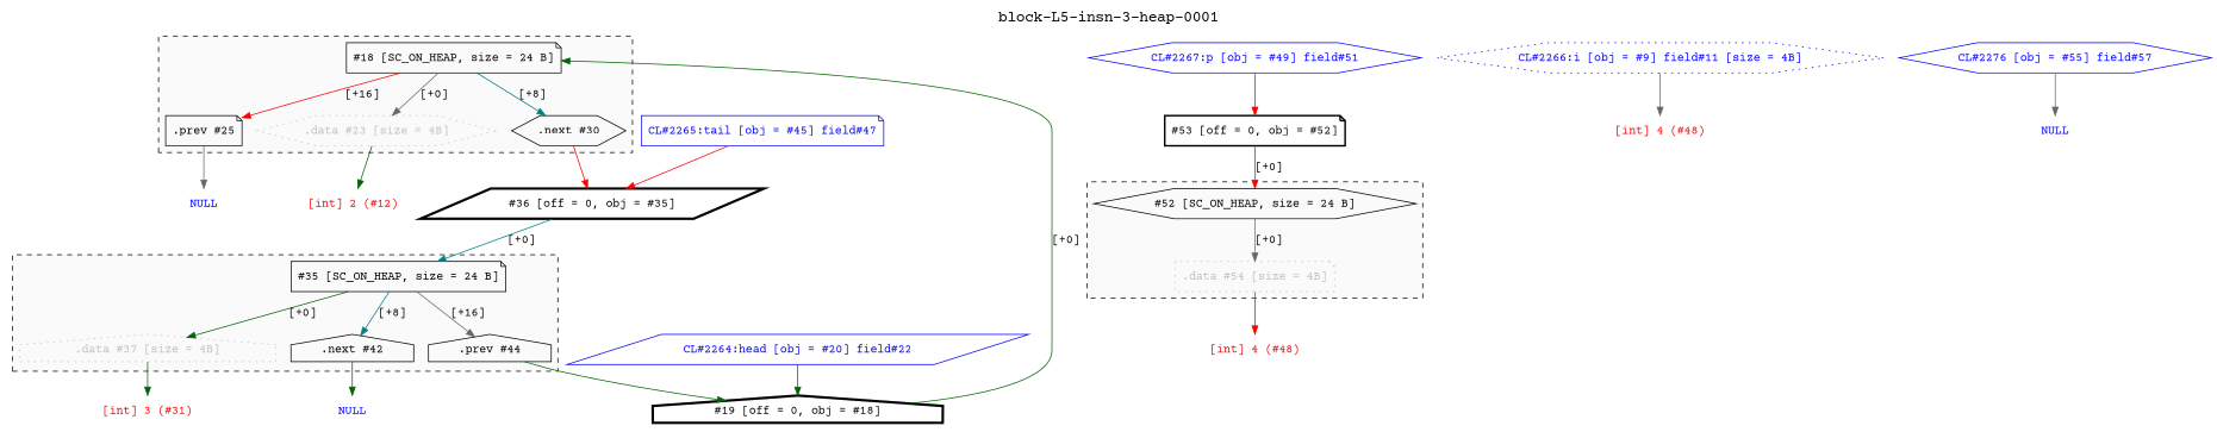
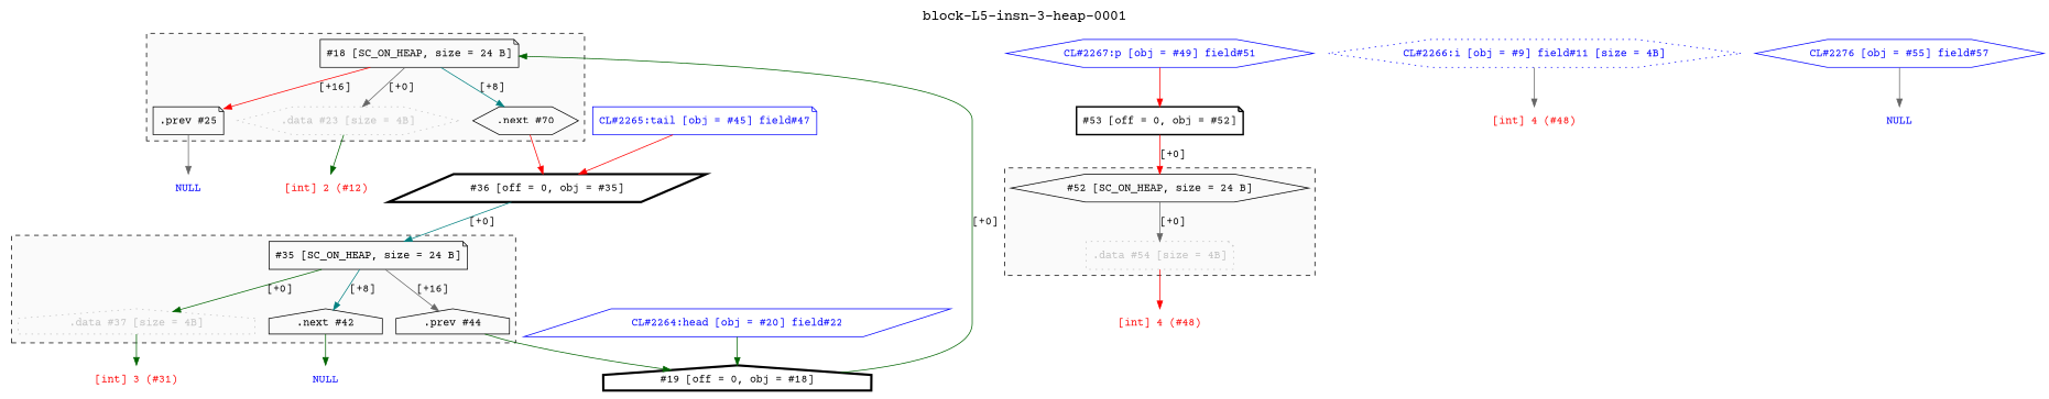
  digraph {
    clusterrank=local
    fontname="Courier Prime"
    label=<<FONT POINT-SIZE="18">block-L5-insn-3-heap-0001</FONT>>
    labelloc=t
    node [fontcolor=black fontname="Courier Prime" shape=plaintext]
    edge [color=darkgreen fontcolor=blue fontname="Courier Prime"]
    n1 [color=black label="#18 [SC_ON_HEAP, size = 24 B]" shape=note]
    n2 [color=gray fontcolor=gray label=".data #23 [size = 4B]" shape=hexagon style=dotted]
-   n3 [color=black label=".next #30" shape=hexagon]
+   n3 [color=black label=".next #70" shape=hexagon]
    n4 [color=black label=".prev #25" shape=note]
    n5 [color=black label="#35 [SC_ON_HEAP, size = 24 B]" shape=note]
    n6 [color=gray fontcolor=gray label=".data #37 [size = 4B]" shape=house style=dotted]
    n7 [color=black label=".next #42" shape=house]
    n8 [color=black label=".prev #44" shape=house]
    n9 [color=black label="#52 [SC_ON_HEAP, size = 24 B]" shape=hexagon]
    n10 [color=gray fontcolor=gray label=".data #54 [size = 4B]" shape=note style=dotted]
    n11 [fontcolor=red label="[int] 2 (#12)"]
    n12 [label="#36 [off = 0, obj = #35]" penwidth=3 shape=parallelogram]
    n13 [fontcolor=blue label=NULL]
    n14 [fontcolor=red label="[int] 3 (#31)"]
    n15 [fontcolor=blue label=NULL]
    n16 [label="#19 [off = 0, obj = #18]" penwidth=3 shape=house]
    n17 [fontcolor=red label="[int] 4 (#48)"]
    n18 [color=blue fontcolor=blue label="CL#2266:i [obj = #9] field#11 [size = 4B]" shape=hexagon style=dotted]
    n19 [fontcolor=red label="[int] 4 (#48)"]
    n20 [color=blue fontcolor=blue label="CL#2264:head [obj = #20] field#22" shape=parallelogram]
    n21 [color=blue fontcolor=blue label="CL#2265:tail [obj = #45] field#47" shape=note]
    n22 [color=blue fontcolor=blue label="CL#2267:p [obj = #49] field#51" shape=hexagon]
    n23 [label="#53 [off = 0, obj = #52]" penwidth=2 shape=note]
    n24 [color=blue fontcolor=blue label="CL#2276 [obj = #55] field#57" shape=hexagon]
    n25 [fontcolor=blue label=NULL]
    subgraph cluster_1 {
      bgcolor=gray98
      color=black
      fontcolor=black
      label=""
      penwidth=1.0
      rank=same
      style=dashed
      n1
      n2
      n3
      n4
    }
    subgraph cluster_2 {
      bgcolor=gray98
      color=black
      fontcolor=black
      label=""
      penwidth=1.0
      rank=same
      style=dashed
      n5
      n6
      n7
      n8
    }
    subgraph cluster_3 {
      bgcolor=gray98
      color=black
      fontcolor=black
      label=""
      penwidth=1.0
      rank=same
      style=dashed
      n9
      n10
    }
    n1 -> n2 [color=gray40 fontcolor=black label="[+0]"]
    n1 -> n3 [color=teal fontcolor=black label="[+8]"]
    n1 -> n4 [color=red fontcolor=black label="[+16]"]
    n2 -> n11
    n3 -> n12 [color=red]
    n4 -> n13 [color=gray40]
    n5 -> n6 [fontcolor=black label="[+0]"]
    n5 -> n7 [color=teal fontcolor=black label="[+8]"]
    n5 -> n8 [color=gray40 fontcolor=black label="[+16]"]
    n6 -> n14
    n7 -> n15
    n8 -> n16
    n9 -> n10 [color=gray40 fontcolor=black label="[+0]"]
    n10 -> n17 [color=red]
    n12 -> n5 [color=teal fontcolor=black label="[+0]"]
    n16 -> n1 [fontcolor=black label="[+0]"]
    n18 -> n19 [color=gray40]
    n20 -> n16
    n21 -> n12 [color=red]
    n22 -> n23 [color=red]
    n23 -> n9 [color=red fontcolor=black label="[+0]"]
    n24 -> n25 [color=gray40]
  }
